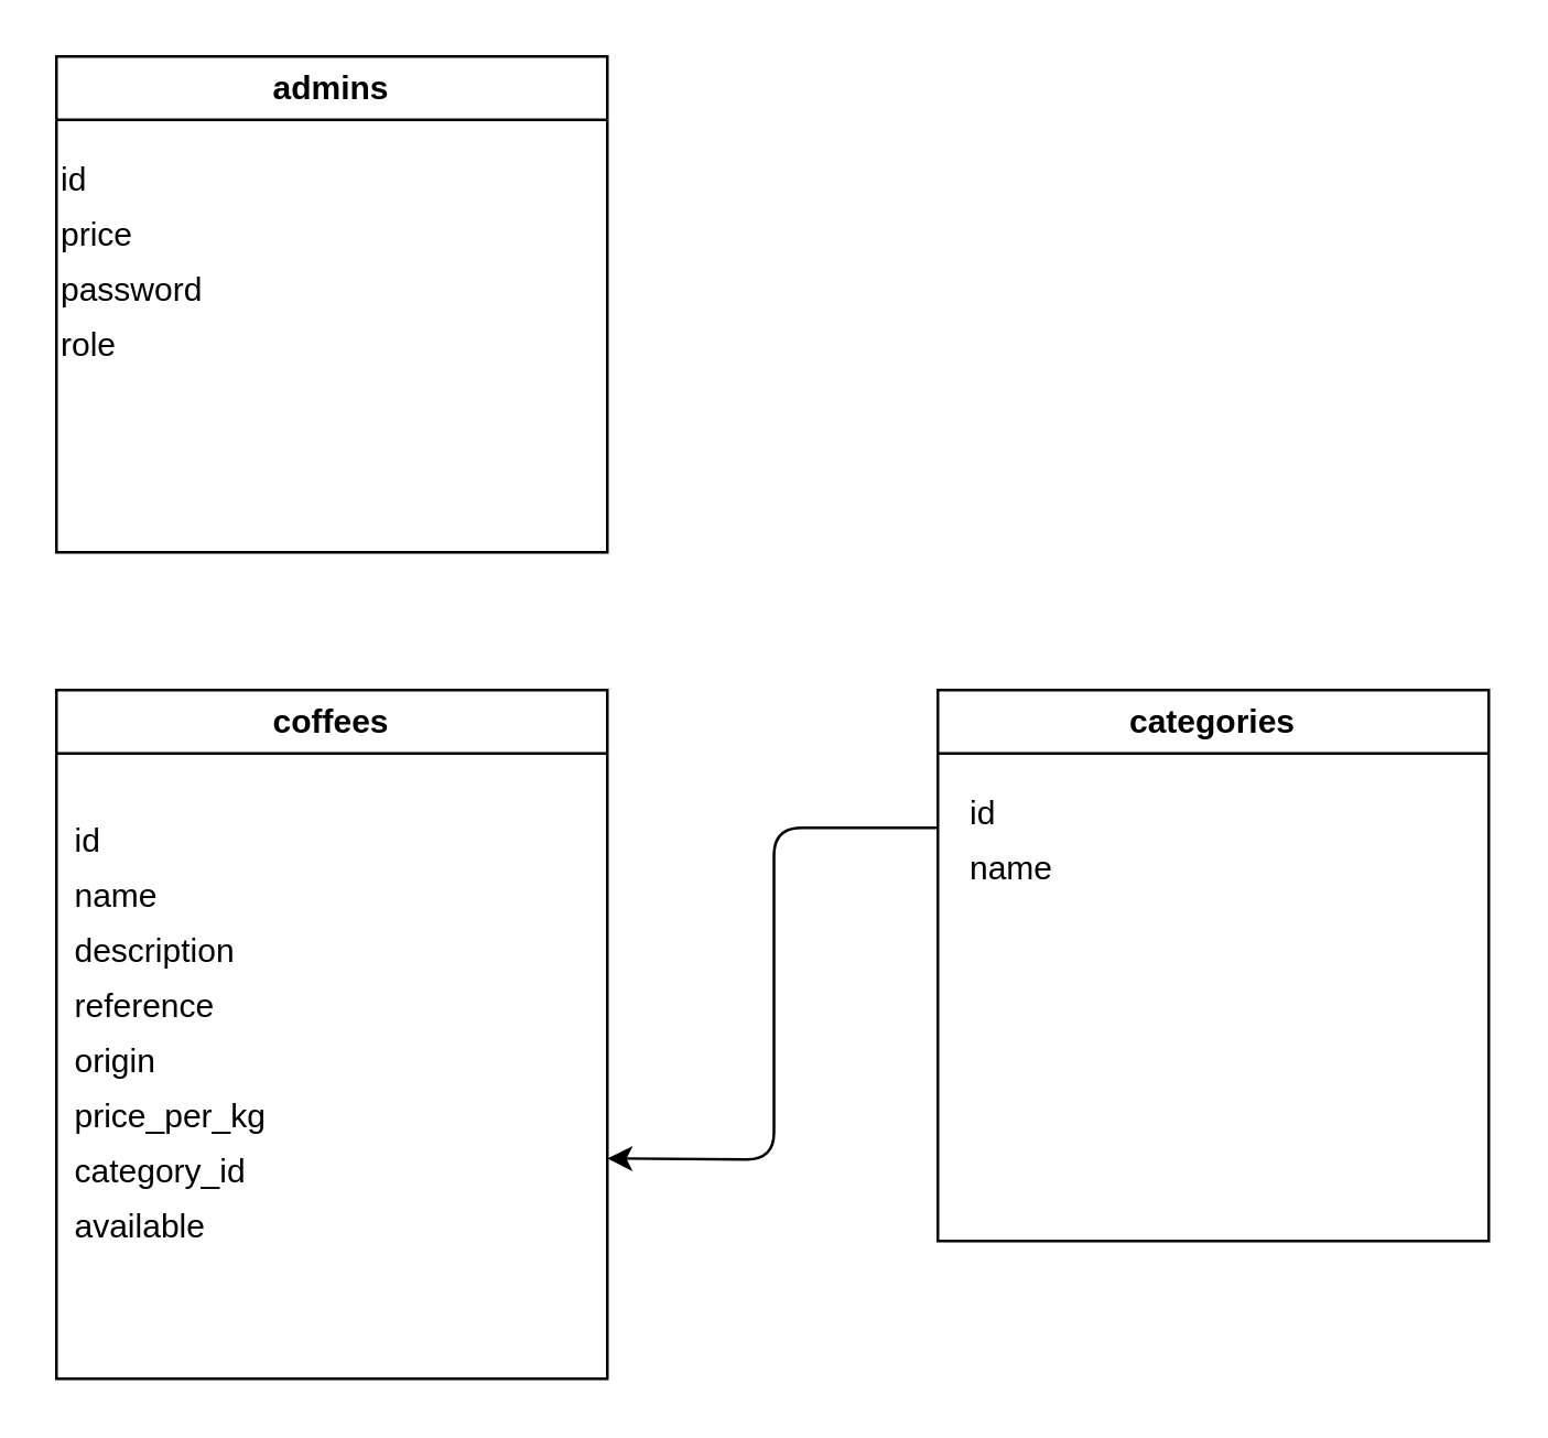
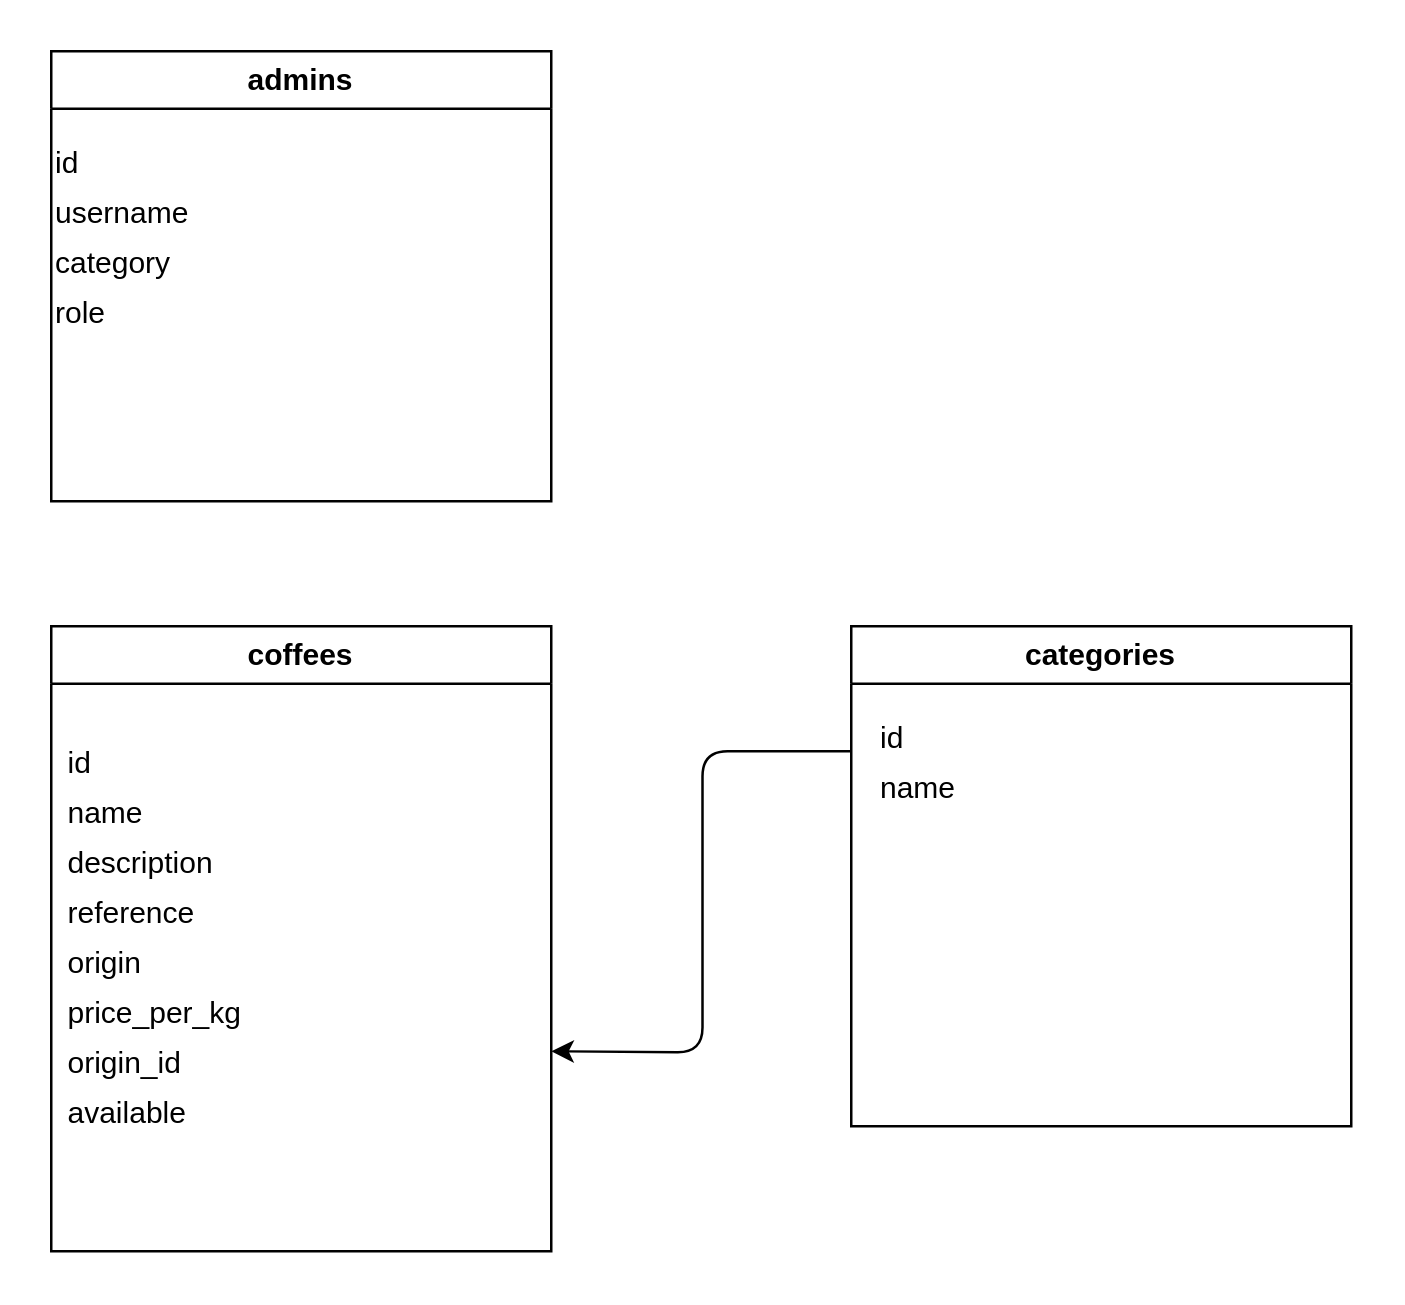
  <mxCell id="0" />
  <mxCell id="1" parent="0" />
  <mxCell id="2" value="admins" style="swimlane;whiteSpace=wrap;html=1;" vertex="1" parent="1"><mxGeometry x="20" y="20" width="200" height="180" as="geometry" /></mxCell>
- <mxCell id="3" value="price" style="text;html=1;align=left;verticalAlign=middle;whiteSpace=wrap;rounded=0;" vertex="1" parent="2"><mxGeometry y="50" width="200" height="30" as="geometry" /></mxCell>
- <mxCell id="4" value="password" style="text;html=1;align=left;verticalAlign=middle;whiteSpace=wrap;rounded=0;" vertex="1" parent="2"><mxGeometry y="70" width="200" height="30" as="geometry" /></mxCell>
+ <mxCell id="3" value="username" style="text;html=1;align=left;verticalAlign=middle;whiteSpace=wrap;rounded=0;" vertex="1" parent="2"><mxGeometry y="50" width="200" height="30" as="geometry" /></mxCell>
+ <mxCell id="4" value="category" style="text;html=1;align=left;verticalAlign=middle;whiteSpace=wrap;rounded=0;" vertex="1" parent="2"><mxGeometry y="70" width="200" height="30" as="geometry" /></mxCell>
  <mxCell id="5" value="role" style="text;html=1;align=left;verticalAlign=middle;whiteSpace=wrap;rounded=0;" vertex="1" parent="2"><mxGeometry y="90" width="200" height="30" as="geometry" /></mxCell>
  <mxCell id="6" value="id" style="text;html=1;align=left;verticalAlign=middle;whiteSpace=wrap;rounded=0;" vertex="1" parent="2"><mxGeometry y="30" width="200" height="30" as="geometry" /></mxCell>
  <mxCell id="7" value="coffees" style="swimlane;whiteSpace=wrap;html=1;" vertex="1" parent="1"><mxGeometry x="20" y="250" width="200" height="250" as="geometry" /></mxCell>
  <mxCell id="8" value="name" style="text;html=1;align=left;verticalAlign=middle;resizable=0;points=[];autosize=1;strokeColor=none;fillColor=none;" vertex="1" parent="7"><mxGeometry x="5" y="60" width="50" height="30" as="geometry" /></mxCell>
  <mxCell id="9" value="price_per_kg" style="text;html=1;align=left;verticalAlign=middle;resizable=0;points=[];autosize=1;strokeColor=none;fillColor=none;" vertex="1" parent="7"><mxGeometry x="5" y="140" width="90" height="30" as="geometry" /></mxCell>
- <mxCell id="10" value="category_id" style="text;html=1;align=left;verticalAlign=middle;resizable=0;points=[];autosize=1;strokeColor=none;fillColor=none;" vertex="1" parent="7"><mxGeometry x="5" y="160" width="90" height="30" as="geometry" /></mxCell>
+ <mxCell id="10" value="origin_id" style="text;html=1;align=left;verticalAlign=middle;resizable=0;points=[];autosize=1;strokeColor=none;fillColor=none;" vertex="1" parent="7"><mxGeometry x="5" y="160" width="90" height="30" as="geometry" /></mxCell>
  <mxCell id="11" value="origin" style="text;html=1;align=left;verticalAlign=middle;resizable=0;points=[];autosize=1;strokeColor=none;fillColor=none;" vertex="1" parent="7"><mxGeometry x="5" y="120" width="50" height="30" as="geometry" /></mxCell>
  <mxCell id="12" value="id" style="text;html=1;align=left;verticalAlign=middle;resizable=0;points=[];autosize=1;strokeColor=none;fillColor=none;" vertex="1" parent="7"><mxGeometry x="5" y="40" width="30" height="30" as="geometry" /></mxCell>
  <mxCell id="13" value="description" style="text;html=1;align=left;verticalAlign=middle;resizable=0;points=[];autosize=1;strokeColor=none;fillColor=none;" vertex="1" parent="7"><mxGeometry x="5" y="80" width="80" height="30" as="geometry" /></mxCell>
  <mxCell id="14" value="reference" style="text;html=1;align=left;verticalAlign=middle;resizable=0;points=[];autosize=1;strokeColor=none;fillColor=none;" vertex="1" parent="7"><mxGeometry x="5" y="100" width="70" height="30" as="geometry" /></mxCell>
  <mxCell id="15" value="available" style="text;html=1;align=left;verticalAlign=middle;resizable=0;points=[];autosize=1;strokeColor=none;fillColor=none;" vertex="1" parent="7"><mxGeometry x="5" y="180" width="70" height="30" as="geometry" /></mxCell>
  <mxCell id="16" style="edgeStyle=orthogonalEdgeStyle;html=1;exitX=0;exitY=0.25;exitDx=0;exitDy=0;" edge="1" parent="1" source="17"><mxGeometry relative="1" as="geometry"><mxPoint x="220" y="420" as="targetPoint" /></mxGeometry></mxCell>
  <mxCell id="17" value="categories" style="swimlane;whiteSpace=wrap;html=1;" vertex="1" parent="1"><mxGeometry x="340" y="250" width="200" height="200" as="geometry" /></mxCell>
  <mxCell id="18" value="id" style="text;html=1;align=left;verticalAlign=middle;resizable=0;points=[];autosize=1;strokeColor=none;fillColor=none;" vertex="1" parent="17"><mxGeometry x="10" y="30" width="30" height="30" as="geometry" /></mxCell>
  <mxCell id="19" value="name" style="text;html=1;align=left;verticalAlign=middle;resizable=0;points=[];autosize=1;strokeColor=none;fillColor=none;" vertex="1" parent="17"><mxGeometry x="10" y="50" width="50" height="30" as="geometry" /></mxCell>
